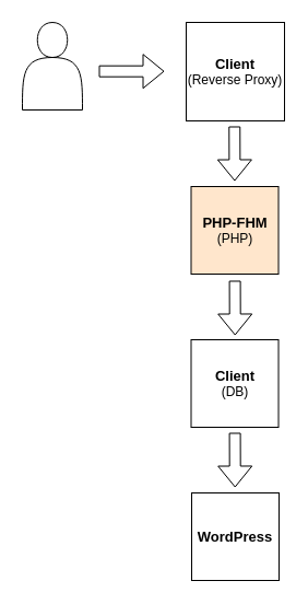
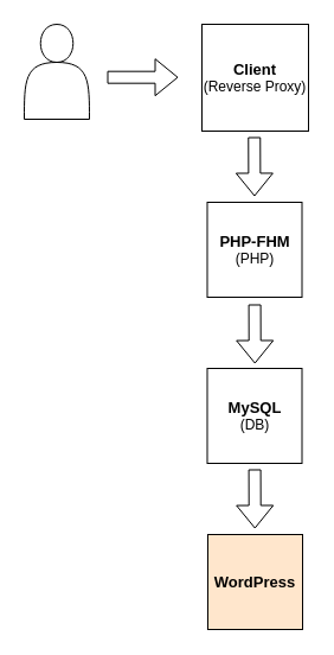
  <mxCell id="0" />
  <mxCell id="1" parent="0" />
  <mxCell id="2" value="&lt;b&gt;&lt;font style=&quot;font-size: 13px;&quot;&gt;Client&lt;/font&gt;&lt;/b&gt;&lt;br&gt;(Reverse Proxy)" style="whiteSpace=wrap;html=1;aspect=fixed;" parent="1" vertex="1"><mxGeometry x="170" y="20" width="90" height="90" as="geometry" /></mxCell>
- <mxCell id="3" value="&lt;font style=&quot;font-size: 13px;&quot;&gt;&lt;b&gt;PHP-FHM&lt;br&gt;&lt;/b&gt;&lt;/font&gt;(PHP)" style="whiteSpace=wrap;html=1;aspect=fixed;fillColor=#ffe6cc;" parent="1" vertex="1"><mxGeometry x="174.5" y="170" width="80" height="80" as="geometry" /></mxCell>
- <mxCell id="4" value="&lt;b&gt;&lt;font style=&quot;font-size: 13px;&quot;&gt;Client&lt;/font&gt;&lt;/b&gt;&lt;br&gt;(DB)" style="whiteSpace=wrap;html=1;aspect=fixed;" parent="1" vertex="1"><mxGeometry x="174.5" y="310" width="80" height="80" as="geometry" /></mxCell>
- <mxCell id="5" value="&lt;b&gt;&lt;font style=&quot;font-size: 13px;&quot;&gt;WordPress&lt;/font&gt;&lt;/b&gt;" style="whiteSpace=wrap;html=1;aspect=fixed;" parent="1" vertex="1"><mxGeometry x="175" y="450" width="80" height="80" as="geometry" /></mxCell>
+ <mxCell id="3" value="&lt;font style=&quot;font-size: 13px;&quot;&gt;&lt;b&gt;PHP-FHM&lt;br&gt;&lt;/b&gt;&lt;/font&gt;(PHP)" style="whiteSpace=wrap;html=1;aspect=fixed;" parent="1" vertex="1"><mxGeometry x="174.5" y="170" width="80" height="80" as="geometry" /></mxCell>
+ <mxCell id="4" value="&lt;b&gt;&lt;font style=&quot;font-size: 13px;&quot;&gt;MySQL&lt;/font&gt;&lt;/b&gt;&lt;br&gt;(DB)" style="whiteSpace=wrap;html=1;aspect=fixed;" parent="1" vertex="1"><mxGeometry x="174.5" y="310" width="80" height="80" as="geometry" /></mxCell>
+ <mxCell id="5" value="&lt;b&gt;&lt;font style=&quot;font-size: 13px;&quot;&gt;WordPress&lt;/font&gt;&lt;/b&gt;" style="whiteSpace=wrap;html=1;aspect=fixed;fillColor=#ffe6cc;" parent="1" vertex="1"><mxGeometry x="175" y="450" width="80" height="80" as="geometry" /></mxCell>
  <mxCell id="6" value="" style="shape=flexArrow;endArrow=classic;html=1;rounded=0;" edge="1" parent="1"><mxGeometry width="50" height="50" relative="1" as="geometry"><mxPoint x="214.28" y="115" as="sourcePoint" /><mxPoint x="214.42" y="165" as="targetPoint" /></mxGeometry></mxCell>
  <mxCell id="7" value="" style="shape=flexArrow;endArrow=classic;html=1;rounded=0;" edge="1" parent="1"><mxGeometry width="50" height="50" relative="1" as="geometry"><mxPoint x="214.6" y="256" as="sourcePoint" /><mxPoint x="214.74" y="306" as="targetPoint" /></mxGeometry></mxCell>
  <mxCell id="8" value="" style="shape=flexArrow;endArrow=classic;html=1;rounded=0;" edge="1" parent="1"><mxGeometry width="50" height="50" relative="1" as="geometry"><mxPoint x="214.6" y="395" as="sourcePoint" /><mxPoint x="214.74" y="445" as="targetPoint" /></mxGeometry></mxCell>
  <mxCell id="9" value="" style="shape=flexArrow;endArrow=classic;html=1;rounded=0;" edge="1" parent="1"><mxGeometry width="50" height="50" relative="1" as="geometry"><mxPoint x="90" y="64.68" as="sourcePoint" /><mxPoint x="150" y="64.68" as="targetPoint" /></mxGeometry></mxCell>
  <mxCell id="10" value="" style="group" vertex="1" connectable="0" parent="1"><mxGeometry x="20" y="20" width="55" height="105" as="geometry" /></mxCell>
  <mxCell id="11" value="" style="shape=actor;whiteSpace=wrap;html=1;" vertex="1" parent="10"><mxGeometry width="55" height="80" as="geometry" /></mxCell>
